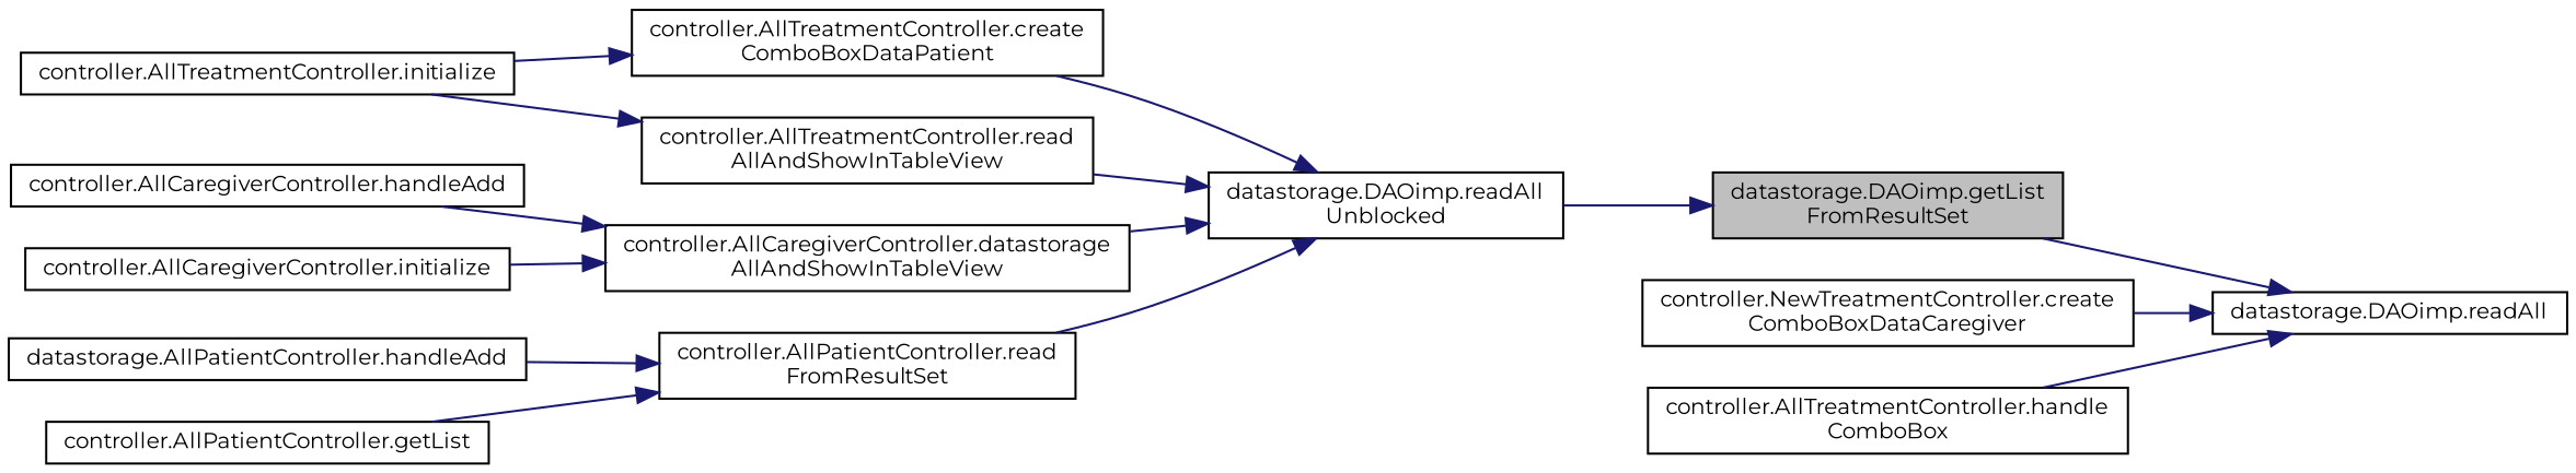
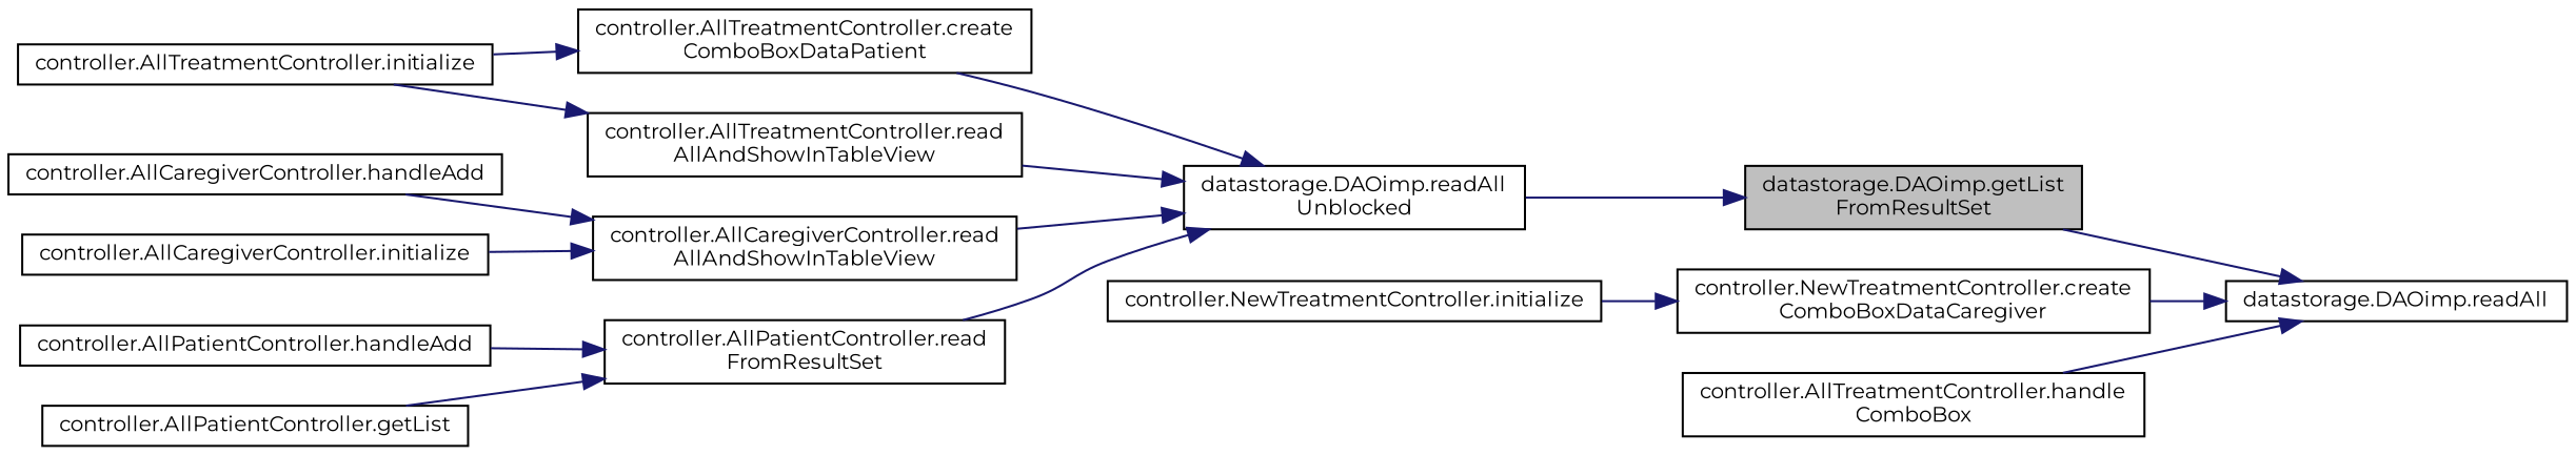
  digraph {
    fontname=Montserrat
    rankdir=RL
    node [color=black fillcolor=white fontname=Montserrat fontsize=10 shape=record style=filled]
    edge [color=midnightblue dir=back fontname=Montserrat fontsize=10 labelfontname=Helvetica labelfontsize=10 style=solid]
    n1 [fillcolor=grey75 fontcolor=black height=0.2 label="datastorage.DAOimp.getList\lFromResultSet" width=0.4]
    n2 [height=0.2 label="datastorage.DAOimp.readAll\lUnblocked" width=0.4]
    n3 [height=0.2 label="datastorage.DAOimp.readAll" width=0.4]
    n4 [height=0.2 label="controller.NewTreatmentController.create\lComboBoxDataCaregiver" width=0.4]
    n5 [height=0.2 label="controller.AllTreatmentController.handle\lComboBox" width=0.4]
    n6 [height=0.2 label="controller.AllTreatmentController.create\lComboBoxDataPatient" width=0.4]
-   n7 [height=0.2 label="controller.AllCaregiverController.datastorage\lAllAndShowInTableView" width=0.4]
+   n7 [height=0.2 label="controller.AllCaregiverController.read\lAllAndShowInTableView" width=0.4]
    n8 [height=0.2 label="controller.AllPatientController.read\lFromResultSet" width=0.4]
    n9 [height=0.2 label="controller.AllTreatmentController.read\lAllAndShowInTableView" width=0.4]
+   n10 [height=0.2 label="controller.NewTreatmentController.initialize" width=0.4]
    n11 [height=0.2 label="controller.AllTreatmentController.initialize" width=0.4]
    n12 [height=0.2 label="controller.AllCaregiverController.handleAdd" width=0.4]
    n13 [height=0.2 label="controller.AllCaregiverController.initialize" width=0.4]
-   n14 [height=0.2 label="datastorage.AllPatientController.handleAdd" width=0.4]
+   n14 [height=0.2 label="controller.AllPatientController.handleAdd" width=0.4]
    n15 [height=0.2 label="controller.AllPatientController.getList" width=0.4]
    n1 -> n2
    n2 -> n6
    n2 -> n7
    n2 -> n8
    n2 -> n9
    n3 -> n1
    n3 -> n4
    n3 -> n5
+   n4 -> n10
    n6 -> n11
    n7 -> n12
    n7 -> n13
    n8 -> n14
    n8 -> n15
    n9 -> n11
  }
